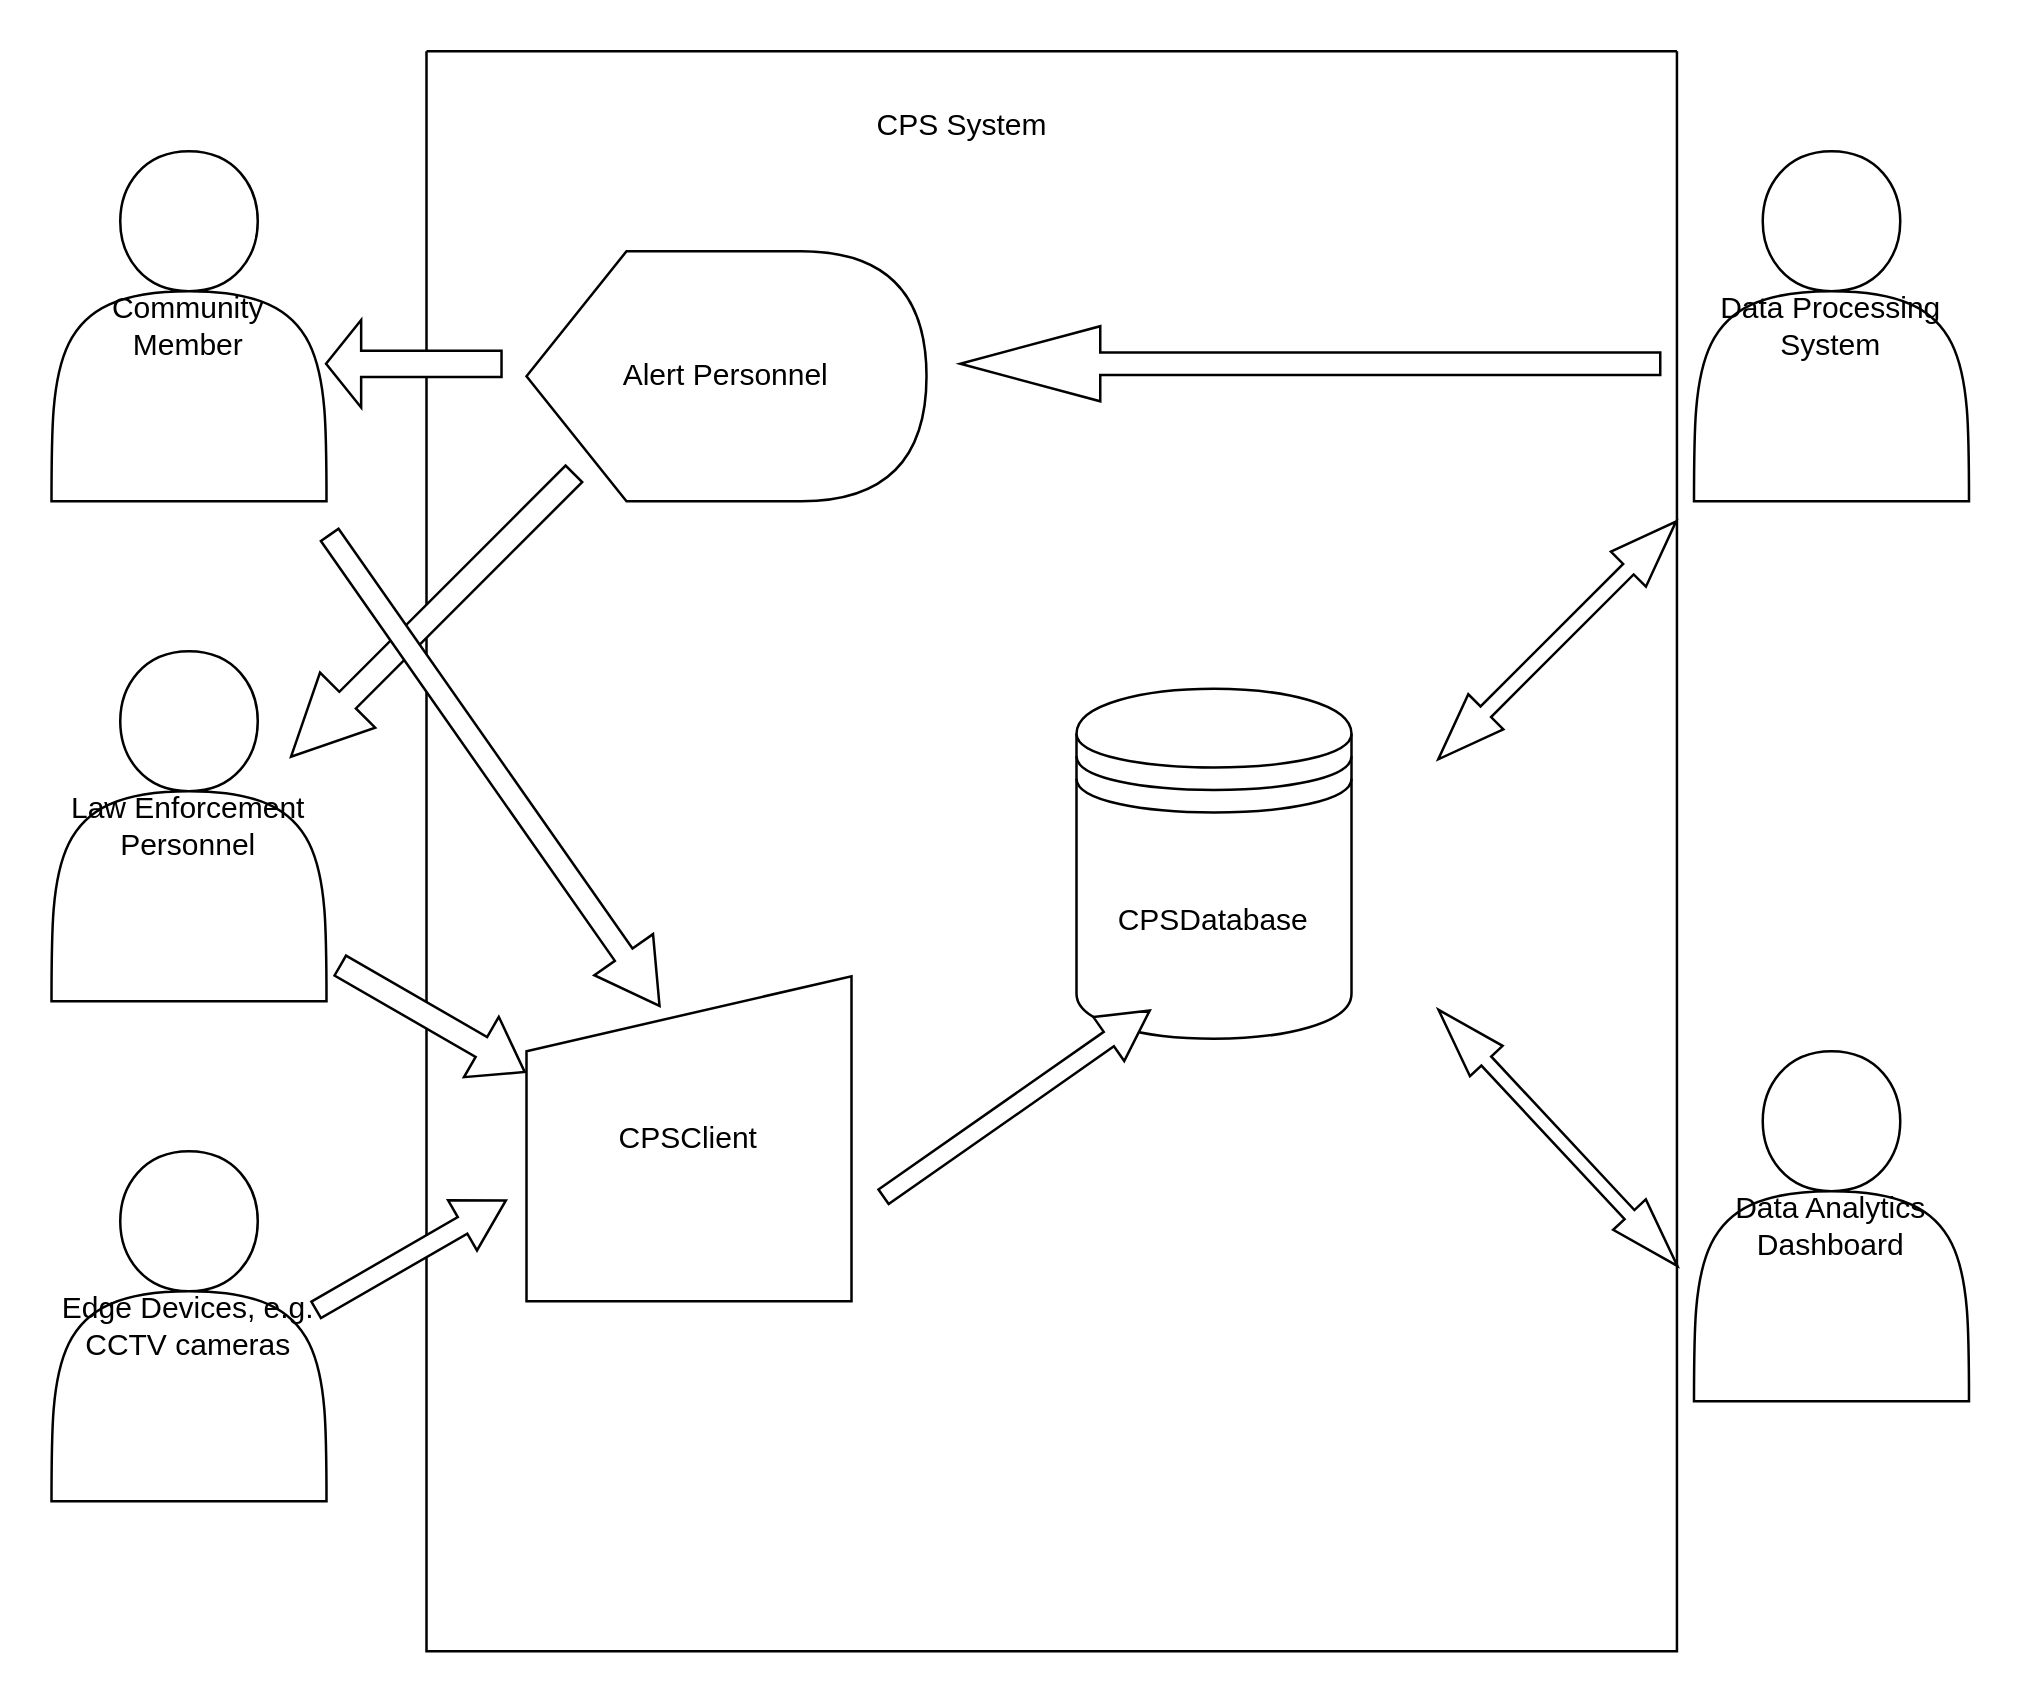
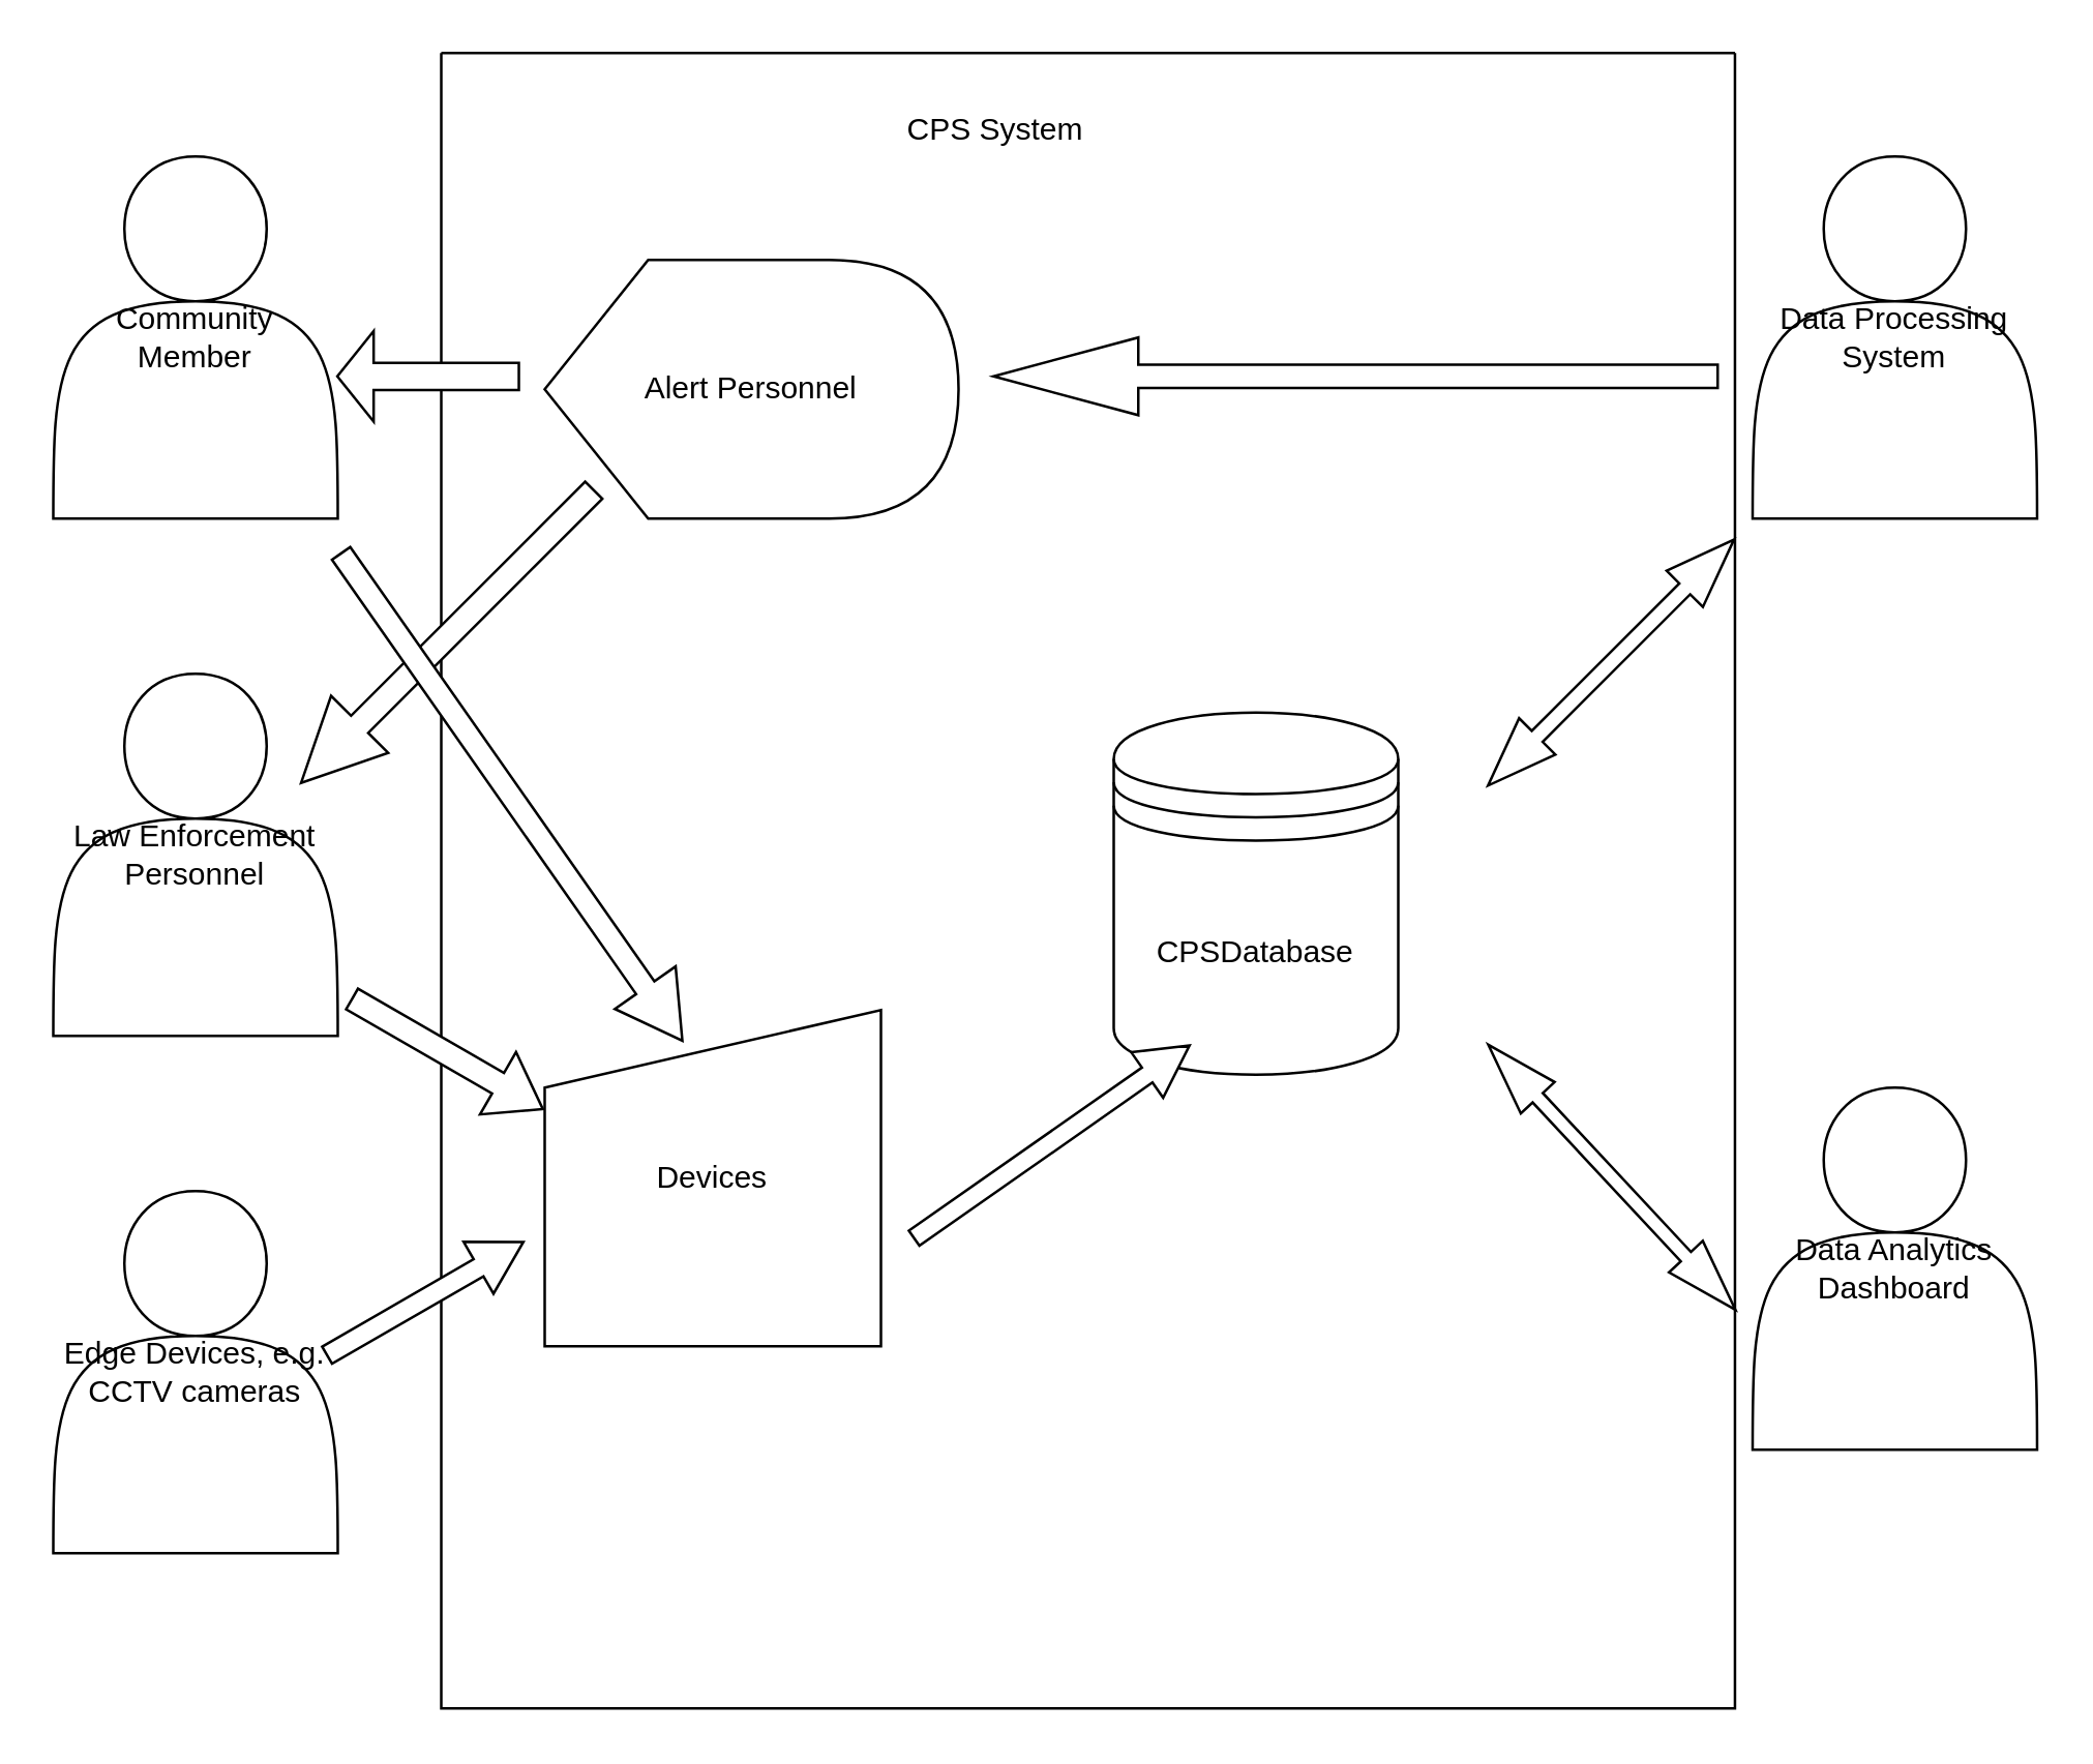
  <mxCell id="0" />
  <mxCell id="1" parent="0" />
  <mxCell id="2" value="" style="swimlane;startSize=0;" vertex="1" parent="1"><mxGeometry x="170" y="20" width="500.18" height="640" as="geometry" /></mxCell>
  <mxCell id="3" value="CPSDatabase" style="shape=datastore;whiteSpace=wrap;html=1;" vertex="1" parent="2"><mxGeometry x="260" y="255" width="110" height="140" as="geometry" /></mxCell>
- <mxCell id="4" value="CPSClient" style="shape=manualInput;whiteSpace=wrap;html=1;" vertex="1" parent="2"><mxGeometry x="40" y="370" width="130" height="130" as="geometry" /></mxCell>
+ <mxCell id="4" value="Devices" style="shape=manualInput;whiteSpace=wrap;html=1;" vertex="1" parent="2"><mxGeometry x="40" y="370" width="130" height="130" as="geometry" /></mxCell>
  <mxCell id="5" value="Alert Personnel" style="shape=display;whiteSpace=wrap;html=1;" vertex="1" parent="2"><mxGeometry x="40" y="80" width="160" height="100" as="geometry" /></mxCell>
  <mxCell id="6" value="" style="html=1;shadow=0;dashed=0;align=center;verticalAlign=middle;shape=mxgraph.arrows2.arrow;dy=0.67;dx=20;notch=0;rotation=-35;" vertex="1" parent="2"><mxGeometry x="171.07" y="410.21" width="130" height="21.47" as="geometry" /></mxCell>
  <mxCell id="7" value="" style="html=1;shadow=0;dashed=0;align=center;verticalAlign=middle;shape=mxgraph.arrows2.arrow;dy=0.67;dx=20;notch=0;rotation=30;" vertex="1" parent="2"><mxGeometry x="-40.19" y="373.08" width="85.17" height="27.86" as="geometry" /></mxCell>
  <mxCell id="8" value="" style="shape=singleArrow;direction=west;whiteSpace=wrap;html=1;" vertex="1" parent="2"><mxGeometry x="213.5" y="110" width="280" height="30" as="geometry" /></mxCell>
  <mxCell id="9" value="" style="shape=singleArrow;direction=west;whiteSpace=wrap;html=1;" vertex="1" parent="2"><mxGeometry x="-40.19" y="107.5" width="70.19" height="35" as="geometry" /></mxCell>
  <mxCell id="10" value="" style="shape=singleArrow;direction=west;whiteSpace=wrap;html=1;rotation=-45;" vertex="1" parent="2"><mxGeometry x="-77.61" y="210" width="160" height="31.21" as="geometry" /></mxCell>
  <mxCell id="11" value="" style="shape=doubleArrow;direction=south;whiteSpace=wrap;html=1;rotation=45;" vertex="1" parent="2"><mxGeometry x="442.33" y="168.45" width="19.82" height="134.45" as="geometry" /></mxCell>
  <mxCell id="12" value="" style="shape=doubleArrow;direction=south;whiteSpace=wrap;html=1;rotation=137;" vertex="1" parent="2"><mxGeometry x="443.64" y="364.63" width="17.85" height="140" as="geometry" /></mxCell>
  <mxCell id="13" value="CPS System" style="text;html=1;align=center;verticalAlign=middle;resizable=0;points=[];autosize=1;strokeColor=none;" vertex="1" parent="1"><mxGeometry x="344" y="40" width="80" height="20" as="geometry" /></mxCell>
  <mxCell id="14" value="Community Member" style="shape=actor;whiteSpace=wrap;html=1;" vertex="1" parent="1"><mxGeometry x="20" y="60" width="110" height="140" as="geometry" /></mxCell>
  <mxCell id="15" value="Law Enforcement Personnel" style="shape=actor;whiteSpace=wrap;html=1;" vertex="1" parent="1"><mxGeometry x="20" y="260" width="110" height="140" as="geometry" /></mxCell>
  <mxCell id="16" value="Data Processing System" style="shape=actor;whiteSpace=wrap;html=1;" vertex="1" parent="1"><mxGeometry x="677" y="60" width="110" height="140" as="geometry" /></mxCell>
  <mxCell id="17" value="" style="html=1;shadow=0;dashed=0;align=center;verticalAlign=middle;shape=mxgraph.arrows2.arrow;dy=0.7;dx=25;notch=0;rotation=55;" vertex="1" parent="1"><mxGeometry x="82.25" y="293.32" width="230" height="28.67" as="geometry" /></mxCell>
  <mxCell id="18" value="Edge Devices, e.g. CCTV cameras" style="shape=actor;whiteSpace=wrap;html=1;" vertex="1" parent="1"><mxGeometry x="20" y="460" width="110" height="140" as="geometry" /></mxCell>
  <mxCell id="19" value="" style="html=1;shadow=0;dashed=0;align=center;verticalAlign=middle;shape=mxgraph.arrows2.arrow;dy=0.67;dx=20;notch=0;rotation=-30;" vertex="1" parent="1"><mxGeometry x="120" y="490" width="87.61" height="23.1" as="geometry" /></mxCell>
  <mxCell id="20" value="Data Analytics Dashboard" style="shape=actor;whiteSpace=wrap;html=1;" vertex="1" parent="1"><mxGeometry x="677" y="420" width="110" height="140" as="geometry" /></mxCell>
